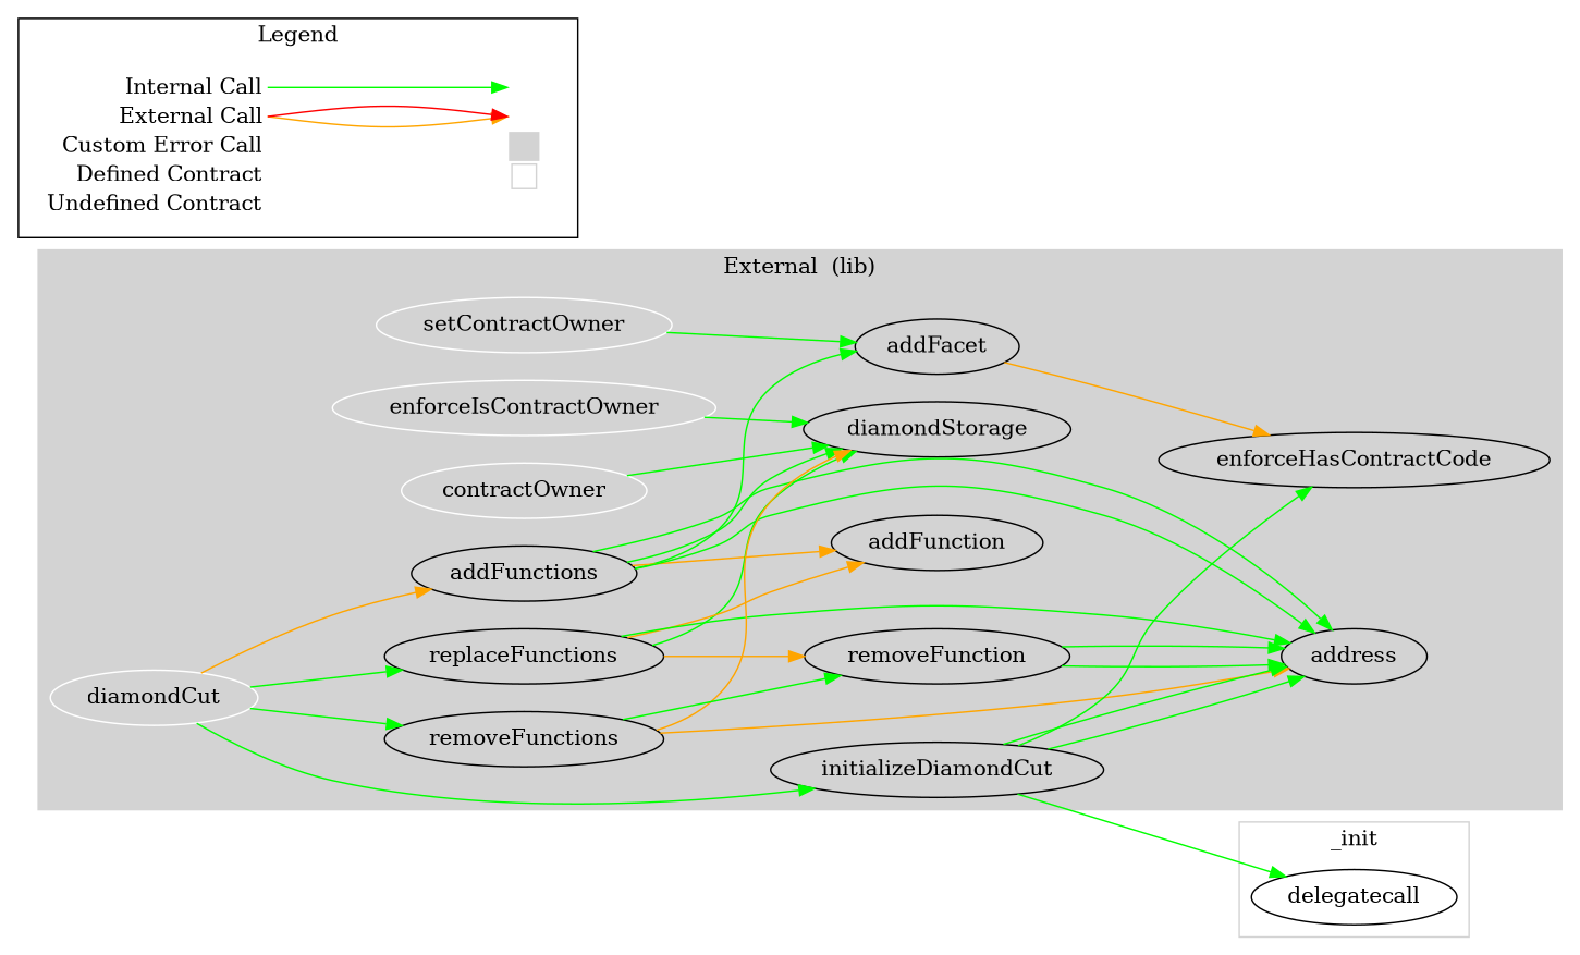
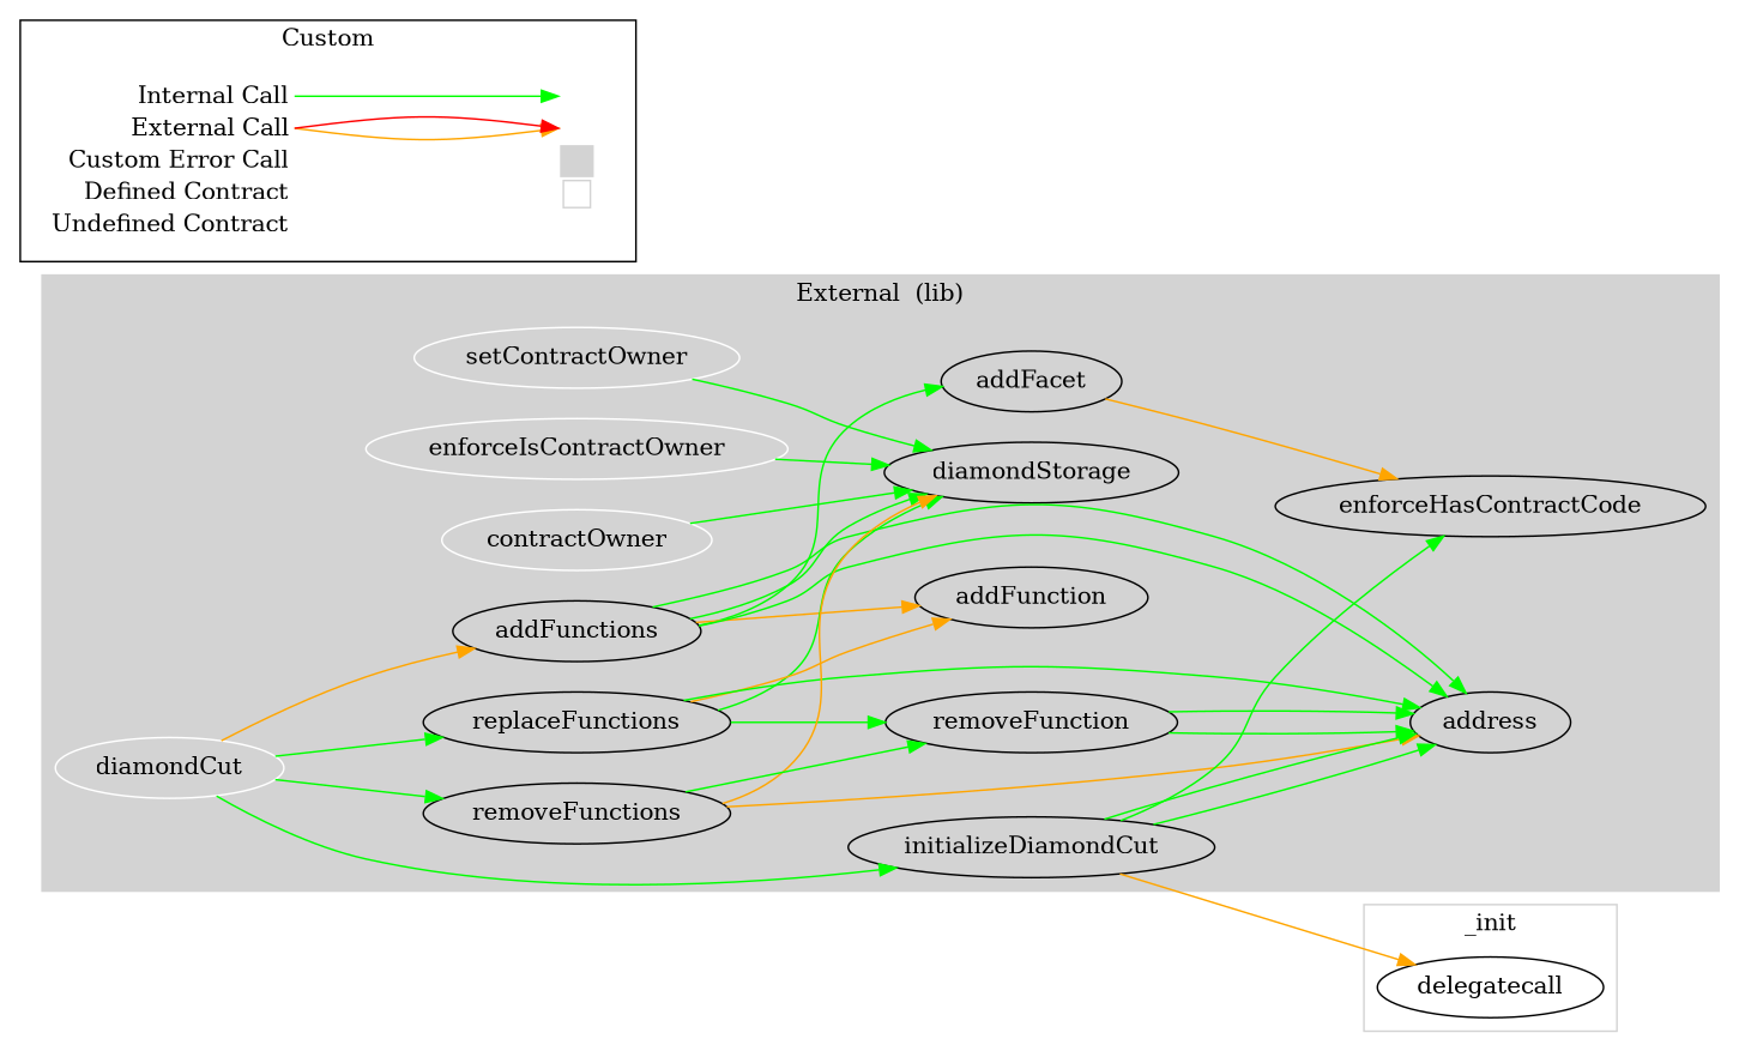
  digraph {
    compound=true
    rankdir=LR
    edge [color=green]
    n1 [label=diamondStorage]
    n2 [color=white label=setContractOwner]
    n3 [color=white label=contractOwner]
    n4 [color=white label=enforceIsContractOwner]
    n5 [color=white label=diamondCut]
    n6 [label=addFunctions]
    n7 [label=replaceFunctions]
    n8 [label=removeFunctions]
    n9 [label=addFacet]
    n10 [label=addFunction]
    n11 [label=removeFunction]
    n12 [label=initializeDiamondCut]
    n13 [label=enforceHasContractCode]
    n14 [label=address]
    n15 [label=delegatecall]
    n16 [label=<<table border="0" cellpadding="2" cellspacing="0" cellborder="0">   <tr><td align="right" port="i1">Internal Call</td></tr>   <tr><td align="right" port="i2">External Call</td></tr>   <tr><td align="right" port="i2">Custom Error Call</td></tr>   <tr><td align="right" port="i3">Defined Contract</td></tr>   <tr><td align="right" port="i4">Undefined Contract</td></tr>   </table>> shape=plaintext]
    n17 [label=<<table border="0" cellpadding="2" cellspacing="0" cellborder="0">   <tr><td port="i1">&nbsp;&nbsp;&nbsp;</td></tr>   <tr><td port="i2">&nbsp;&nbsp;&nbsp;</td></tr>   <tr><td port="i3" bgcolor="lightgray">&nbsp;&nbsp;&nbsp;</td></tr>   <tr><td port="i4">     <table border="1" cellborder="0" cellspacing="0" cellpadding="7" color="lightgray">       <tr>        <td></td>       </tr>      </table>   </td></tr>   </table>> shape=plaintext]
    subgraph cluster_1 {
      bgcolor=lightgray
      color=lightgray
      label="External  (lib)"
      style=filled
      n1
      n2
      n3
      n4
      n5
      n6
      n7
      n8
      n9
      n10
      n11
      n12
      n13
      n14
    }
    subgraph cluster_2 {
      color=lightgray
      label=_init
      n15
    }
    subgraph cluster_3 {
-     label=Legend
+     label=Custom
      n16
      n17
    }
-   n2 -> n9
+   n2 -> n1
    n3 -> n1
    n4 -> n1
    n5 -> n6 [color=orange]
    n5 -> n7
    n5 -> n8
    n5 -> n12
    n6 -> n1
    n6 -> n9
    n6 -> n10 [color=orange]
    n6 -> n14
    n6 -> n14
    n7 -> n1
    n7 -> n10 [color=orange]
-   n7 -> n11 [color=orange]
+   n7 -> n11
    n7 -> n14
    n8 -> n1 [color=orange]
    n8 -> n11
    n8 -> n14 [color=orange]
    n9 -> n13 [color=orange]
    n11 -> n14
    n11 -> n14
    n12 -> n13
    n12 -> n14
    n12 -> n14
-   n12 -> n15
+   n12 -> n15 [color=orange]
    n16 -> n17 [headport="i1:w" tailport="i1:e"]
    n16 -> n17 [color=orange headport="i2:w" tailport="i2:e"]
    n16 -> n17 [color=red headport="i2:w" tailport="i2:e"]
  }
